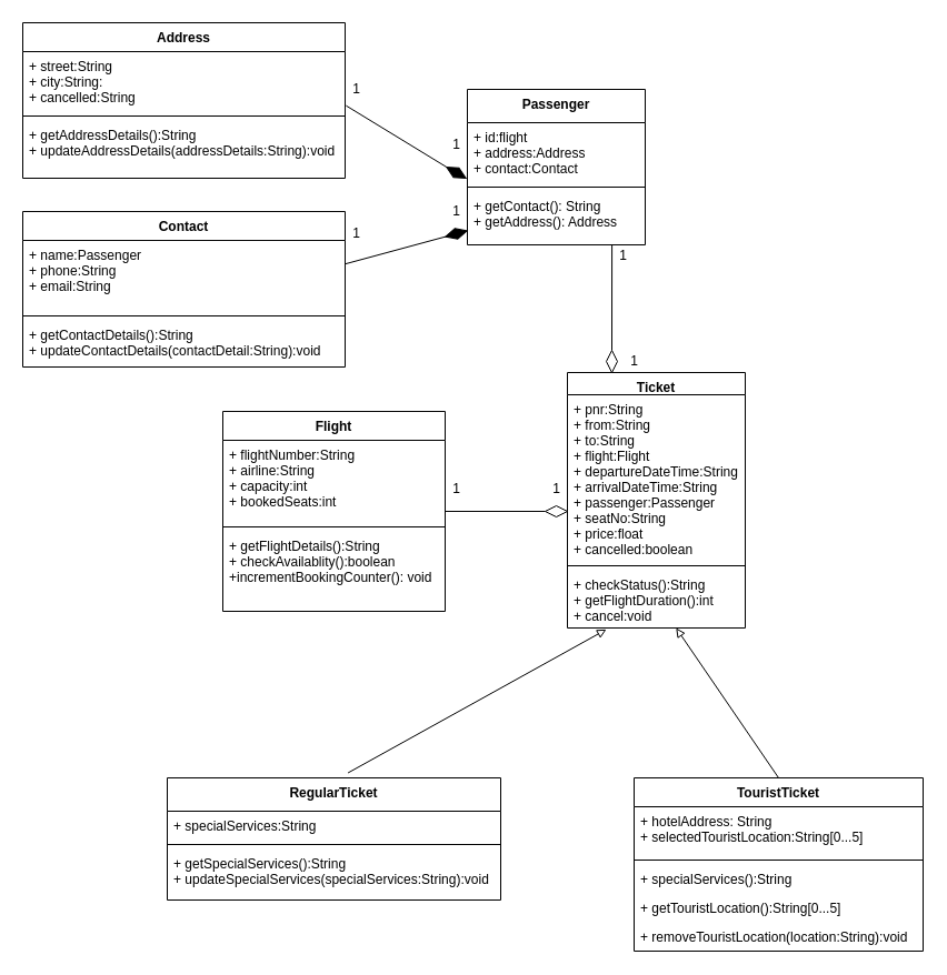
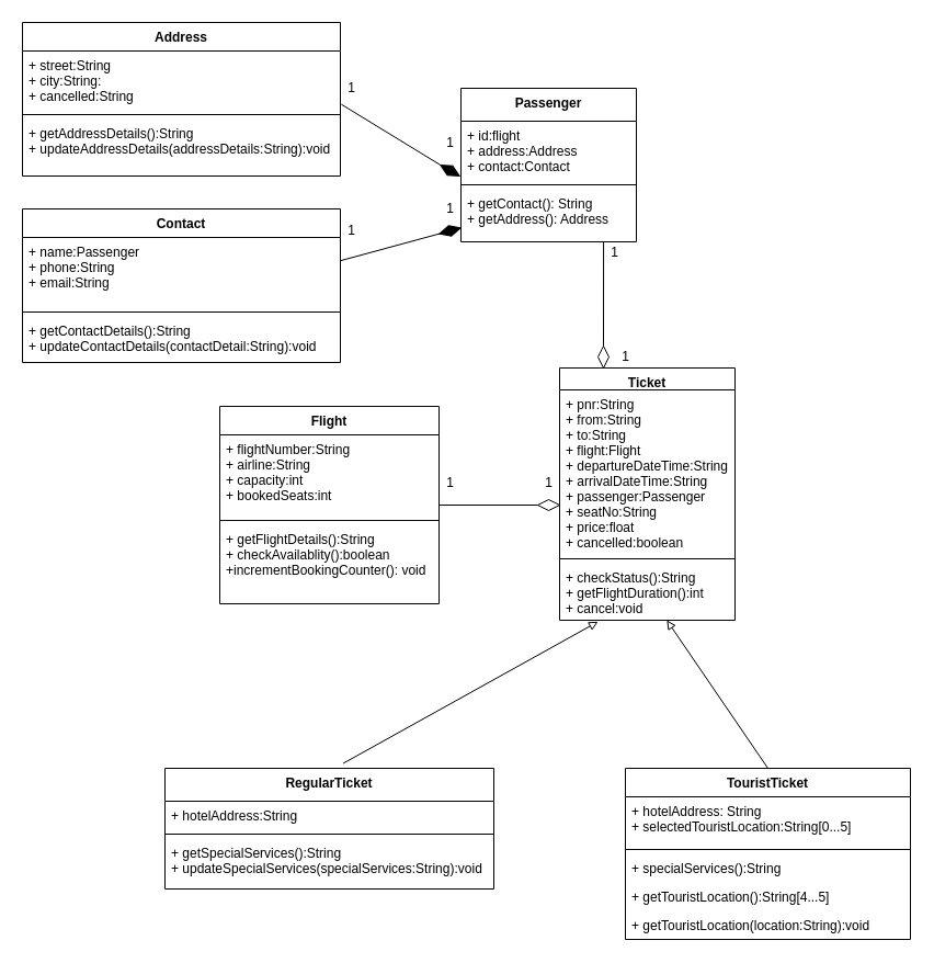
  <mxCell id="0" />
  <mxCell id="1" parent="0" />
  <mxCell id="2" value="Passenger" style="swimlane;fontStyle=1;align=center;verticalAlign=top;childLayout=stackLayout;horizontal=1;startSize=30;horizontalStack=0;resizeParent=1;resizeParentMax=0;resizeLast=0;collapsible=1;marginBottom=0;" parent="1" vertex="1"><mxGeometry x="420" y="80" width="160" height="140" as="geometry" /></mxCell>
  <mxCell id="3" value="+ id:flight&#10;+ address:Address&#10;+ contact:Contact" style="text;strokeColor=none;fillColor=none;align=left;verticalAlign=top;spacingLeft=4;spacingRight=4;overflow=hidden;rotatable=0;points=[[0,0.5],[1,0.5]];portConstraint=eastwest;" parent="2" vertex="1"><mxGeometry y="30" width="160" height="54" as="geometry" /></mxCell>
  <mxCell id="4" value="" style="line;strokeWidth=1;fillColor=none;align=left;verticalAlign=middle;spacingTop=-1;spacingLeft=3;spacingRight=3;rotatable=0;labelPosition=right;points=[];portConstraint=eastwest;" parent="2" vertex="1"><mxGeometry y="84" width="160" height="8" as="geometry" /></mxCell>
  <mxCell id="5" value="+ getContact(): String&#10;+ getAddress(): Address" style="text;strokeColor=none;fillColor=none;align=left;verticalAlign=top;spacingLeft=4;spacingRight=4;overflow=hidden;rotatable=0;points=[[0,0.5],[1,0.5]];portConstraint=eastwest;" parent="2" vertex="1"><mxGeometry y="92" width="160" height="48" as="geometry" /></mxCell>
  <mxCell id="6" value="Contact" style="swimlane;fontStyle=1;align=center;verticalAlign=top;childLayout=stackLayout;horizontal=1;startSize=26;horizontalStack=0;resizeParent=1;resizeParentMax=0;resizeLast=0;collapsible=1;marginBottom=0;" parent="1" vertex="1"><mxGeometry x="20" y="190" width="290" height="140" as="geometry" /></mxCell>
  <mxCell id="7" value="+ name:Passenger&#10;+ phone:String&#10;+ email:String" style="text;strokeColor=none;fillColor=none;align=left;verticalAlign=top;spacingLeft=4;spacingRight=4;overflow=hidden;rotatable=0;points=[[0,0.5],[1,0.5]];portConstraint=eastwest;" parent="6" vertex="1"><mxGeometry y="26" width="290" height="64" as="geometry" /></mxCell>
  <mxCell id="8" value="" style="line;strokeWidth=1;fillColor=none;align=left;verticalAlign=middle;spacingTop=-1;spacingLeft=3;spacingRight=3;rotatable=0;labelPosition=right;points=[];portConstraint=eastwest;" parent="6" vertex="1"><mxGeometry y="90" width="290" height="8" as="geometry" /></mxCell>
  <mxCell id="9" value="+ getContactDetails():String&#10;+ updateContactDetails(contactDetail:String):void" style="text;strokeColor=none;fillColor=none;align=left;verticalAlign=top;spacingLeft=4;spacingRight=4;overflow=hidden;rotatable=0;points=[[0,0.5],[1,0.5]];portConstraint=eastwest;" parent="6" vertex="1"><mxGeometry y="98" width="290" height="42" as="geometry" /></mxCell>
  <mxCell id="10" value="Address" style="swimlane;fontStyle=1;align=center;verticalAlign=top;childLayout=stackLayout;horizontal=1;startSize=26;horizontalStack=0;resizeParent=1;resizeParentMax=0;resizeLast=0;collapsible=1;marginBottom=0;" parent="1" vertex="1"><mxGeometry x="20" y="20" width="290" height="140" as="geometry" /></mxCell>
  <mxCell id="11" value="+ street:String&#10;+ city:String:&#10;+ cancelled:String" style="text;strokeColor=none;fillColor=none;align=left;verticalAlign=top;spacingLeft=4;spacingRight=4;overflow=hidden;rotatable=0;points=[[0,0.5],[1,0.5]];portConstraint=eastwest;" parent="10" vertex="1"><mxGeometry y="26" width="290" height="54" as="geometry" /></mxCell>
  <mxCell id="12" value="" style="line;strokeWidth=1;fillColor=none;align=left;verticalAlign=middle;spacingTop=-1;spacingLeft=3;spacingRight=3;rotatable=0;labelPosition=right;points=[];portConstraint=eastwest;" parent="10" vertex="1"><mxGeometry y="80" width="290" height="8" as="geometry" /></mxCell>
  <mxCell id="13" value="+ getAddressDetails():String&#10;+ updateAddressDetails(addressDetails:String):void" style="text;strokeColor=none;fillColor=none;align=left;verticalAlign=top;spacingLeft=4;spacingRight=4;overflow=hidden;rotatable=0;points=[[0,0.5],[1,0.5]];portConstraint=eastwest;" parent="10" vertex="1"><mxGeometry y="88" width="290" height="52" as="geometry" /></mxCell>
  <mxCell id="14" value="Ticket" style="swimlane;fontStyle=1;align=center;verticalAlign=top;childLayout=stackLayout;horizontal=1;startSize=20;horizontalStack=0;resizeParent=1;resizeParentMax=0;resizeLast=0;collapsible=1;marginBottom=0;" parent="1" vertex="1"><mxGeometry x="510" y="335" width="160" height="230" as="geometry" /></mxCell>
  <mxCell id="15" value="+ pnr:String&#10;+ from:String&#10;+ to:String&#10;+ flight:Flight&#10;+ departureDateTime:String&#10;+ arrivalDateTime:String&#10;+ passenger:Passenger&#10;+ seatNo:String&#10;+ price:float&#10;+ cancelled:boolean" style="text;strokeColor=none;fillColor=none;align=left;verticalAlign=top;spacingLeft=4;spacingRight=4;overflow=hidden;rotatable=0;points=[[0,0.5],[1,0.5]];portConstraint=eastwest;" parent="14" vertex="1"><mxGeometry y="20" width="160" height="150" as="geometry" /></mxCell>
  <mxCell id="16" value="" style="line;strokeWidth=1;fillColor=none;align=left;verticalAlign=middle;spacingTop=-1;spacingLeft=3;spacingRight=3;rotatable=0;labelPosition=right;points=[];portConstraint=eastwest;" parent="14" vertex="1"><mxGeometry y="170" width="160" height="8" as="geometry" /></mxCell>
  <mxCell id="17" value="+ checkStatus():String&#10;+ getFlightDuration():int&#10;+ cancel:void" style="text;strokeColor=none;fillColor=none;align=left;verticalAlign=top;spacingLeft=4;spacingRight=4;overflow=hidden;rotatable=0;points=[[0,0.5],[1,0.5]];portConstraint=eastwest;" parent="14" vertex="1"><mxGeometry y="178" width="160" height="52" as="geometry" /></mxCell>
  <mxCell id="18" value="Flight" style="swimlane;fontStyle=1;align=center;verticalAlign=top;childLayout=stackLayout;horizontal=1;startSize=26;horizontalStack=0;resizeParent=1;resizeParentMax=0;resizeLast=0;collapsible=1;marginBottom=0;" parent="1" vertex="1"><mxGeometry x="200" y="370" width="200" height="180" as="geometry" /></mxCell>
  <mxCell id="19" value="+ flightNumber:String&#10;+ airline:String&#10;+ capacity:int&#10;+ bookedSeats:int" style="text;strokeColor=none;fillColor=none;align=left;verticalAlign=top;spacingLeft=4;spacingRight=4;overflow=hidden;rotatable=0;points=[[0,0.5],[1,0.5]];portConstraint=eastwest;" parent="18" vertex="1"><mxGeometry y="26" width="200" height="74" as="geometry" /></mxCell>
  <mxCell id="20" value="" style="line;strokeWidth=1;fillColor=none;align=left;verticalAlign=middle;spacingTop=-1;spacingLeft=3;spacingRight=3;rotatable=0;labelPosition=right;points=[];portConstraint=eastwest;" parent="18" vertex="1"><mxGeometry y="100" width="200" height="8" as="geometry" /></mxCell>
  <mxCell id="21" value="+ getFlightDetails():String&#10;+ checkAvailablity():boolean&#10;+incrementBookingCounter(): void" style="text;strokeColor=none;fillColor=none;align=left;verticalAlign=top;spacingLeft=4;spacingRight=4;overflow=hidden;rotatable=0;points=[[0,0.5],[1,0.5]];portConstraint=eastwest;" parent="18" vertex="1"><mxGeometry y="108" width="200" height="72" as="geometry" /></mxCell>
  <mxCell id="22" value="TouristTicket" style="swimlane;fontStyle=1;align=center;verticalAlign=top;childLayout=stackLayout;horizontal=1;startSize=26;horizontalStack=0;resizeParent=1;resizeParentMax=0;resizeLast=0;collapsible=1;marginBottom=0;" parent="1" vertex="1"><mxGeometry x="570" y="700" width="260" height="156" as="geometry" /></mxCell>
  <mxCell id="23" value="+ hotelAddress: String&#10;+ selectedTouristLocation:String[0...5]" style="text;strokeColor=none;fillColor=none;align=left;verticalAlign=top;spacingLeft=4;spacingRight=4;overflow=hidden;rotatable=0;points=[[0,0.5],[1,0.5]];portConstraint=eastwest;" parent="22" vertex="1"><mxGeometry y="26" width="260" height="44" as="geometry" /></mxCell>
  <mxCell id="24" value="" style="line;strokeWidth=1;fillColor=none;align=left;verticalAlign=middle;spacingTop=-1;spacingLeft=3;spacingRight=3;rotatable=0;labelPosition=right;points=[];portConstraint=eastwest;" parent="22" vertex="1"><mxGeometry y="70" width="260" height="8" as="geometry" /></mxCell>
  <mxCell id="25" value="+ specialServices():String" style="text;strokeColor=none;fillColor=none;align=left;verticalAlign=top;spacingLeft=4;spacingRight=4;overflow=hidden;rotatable=0;points=[[0,0.5],[1,0.5]];portConstraint=eastwest;" parent="22" vertex="1"><mxGeometry y="78" width="260" height="26" as="geometry" /></mxCell>
- <mxCell id="26" value="+ getTouristLocation():String[0...5]" style="text;strokeColor=none;fillColor=none;align=left;verticalAlign=top;spacingLeft=4;spacingRight=4;overflow=hidden;rotatable=0;points=[[0,0.5],[1,0.5]];portConstraint=eastwest;" vertex="1" parent="22"><mxGeometry y="104" width="260" height="26" as="geometry" /></mxCell>
- <mxCell id="27" value="+ removeTouristLocation(location:String):void" style="text;strokeColor=none;fillColor=none;align=left;verticalAlign=top;spacingLeft=4;spacingRight=4;overflow=hidden;rotatable=0;points=[[0,0.5],[1,0.5]];portConstraint=eastwest;" vertex="1" parent="22"><mxGeometry y="130" width="260" height="26" as="geometry" /></mxCell>
+ <mxCell id="26" value="+ getTouristLocation():String[4...5]" style="text;strokeColor=none;fillColor=none;align=left;verticalAlign=top;spacingLeft=4;spacingRight=4;overflow=hidden;rotatable=0;points=[[0,0.5],[1,0.5]];portConstraint=eastwest;" vertex="1" parent="22"><mxGeometry y="104" width="260" height="26" as="geometry" /></mxCell>
+ <mxCell id="27" value="+ getTouristLocation(location:String):void" style="text;strokeColor=none;fillColor=none;align=left;verticalAlign=top;spacingLeft=4;spacingRight=4;overflow=hidden;rotatable=0;points=[[0,0.5],[1,0.5]];portConstraint=eastwest;" vertex="1" parent="22"><mxGeometry y="130" width="260" height="26" as="geometry" /></mxCell>
  <mxCell id="28" value="RegularTicket" style="swimlane;fontStyle=1;align=center;verticalAlign=top;childLayout=stackLayout;horizontal=1;startSize=30;horizontalStack=0;resizeParent=1;resizeParentMax=0;resizeLast=0;collapsible=1;marginBottom=0;" parent="1" vertex="1"><mxGeometry x="150" y="700" width="300" height="110" as="geometry" /></mxCell>
- <mxCell id="29" value="+ specialServices:String" style="text;strokeColor=none;fillColor=none;align=left;verticalAlign=top;spacingLeft=4;spacingRight=4;overflow=hidden;rotatable=0;points=[[0,0.5],[1,0.5]];portConstraint=eastwest;" parent="28" vertex="1"><mxGeometry y="30" width="300" height="26" as="geometry" /></mxCell>
+ <mxCell id="29" value="+ hotelAddress:String" style="text;strokeColor=none;fillColor=none;align=left;verticalAlign=top;spacingLeft=4;spacingRight=4;overflow=hidden;rotatable=0;points=[[0,0.5],[1,0.5]];portConstraint=eastwest;" parent="28" vertex="1"><mxGeometry y="30" width="300" height="26" as="geometry" /></mxCell>
  <mxCell id="30" value="" style="line;strokeWidth=1;fillColor=none;align=left;verticalAlign=middle;spacingTop=-1;spacingLeft=3;spacingRight=3;rotatable=0;labelPosition=right;points=[];portConstraint=eastwest;" parent="28" vertex="1"><mxGeometry y="56" width="300" height="8" as="geometry" /></mxCell>
  <mxCell id="31" value="+ getSpecialServices():String&#10;+ updateSpecialServices(specialServices:String):void" style="text;strokeColor=none;fillColor=none;align=left;verticalAlign=top;spacingLeft=4;spacingRight=4;overflow=hidden;rotatable=0;points=[[0,0.5],[1,0.5]];portConstraint=eastwest;" parent="28" vertex="1"><mxGeometry y="64" width="300" height="46" as="geometry" /></mxCell>
  <mxCell id="32" value="" style="endArrow=block;html=1;endFill=0;exitX=0.5;exitY=0;exitDx=0;exitDy=0;" parent="1" source="22" target="17" edge="1"><mxGeometry width="50" height="50" relative="1" as="geometry"><mxPoint x="510" y="550" as="sourcePoint" /><mxPoint x="560" y="500" as="targetPoint" /></mxGeometry></mxCell>
  <mxCell id="33" value="" style="rhombus;whiteSpace=wrap;html=1;" parent="1" vertex="1"><mxGeometry x="490" y="455" width="20" height="10" as="geometry" /></mxCell>
  <mxCell id="34" value="" style="endArrow=none;html=1;entryX=0;entryY=0.5;entryDx=0;entryDy=0;exitX=1;exitY=0.865;exitDx=0;exitDy=0;exitPerimeter=0;" parent="1" target="33" edge="1" source="19"><mxGeometry width="50" height="50" relative="1" as="geometry"><mxPoint x="261" y="340" as="sourcePoint" /><mxPoint x="320" y="270" as="targetPoint" /></mxGeometry></mxCell>
  <mxCell id="35" value="1" style="text;html=1;align=center;verticalAlign=middle;resizable=0;points=[];autosize=1;" parent="1" vertex="1"><mxGeometry x="310" y="70" width="20" height="20" as="geometry" /></mxCell>
  <mxCell id="36" value="1" style="text;html=1;align=center;verticalAlign=middle;resizable=0;points=[];autosize=1;" parent="1" vertex="1"><mxGeometry x="400" y="120" width="20" height="20" as="geometry" /></mxCell>
  <mxCell id="37" value="1" style="text;html=1;align=center;verticalAlign=middle;resizable=0;points=[];autosize=1;" parent="1" vertex="1"><mxGeometry x="400" y="430" width="20" height="20" as="geometry" /></mxCell>
  <mxCell id="38" value="1" style="text;html=1;align=center;verticalAlign=middle;resizable=0;points=[];autosize=1;" parent="1" vertex="1"><mxGeometry x="490" y="430" width="20" height="20" as="geometry" /></mxCell>
  <mxCell id="39" value="1" style="text;html=1;align=center;verticalAlign=middle;resizable=0;points=[];autosize=1;" parent="1" vertex="1"><mxGeometry x="310" y="200" width="20" height="20" as="geometry" /></mxCell>
  <mxCell id="40" value="1" style="text;html=1;align=center;verticalAlign=middle;resizable=0;points=[];autosize=1;" parent="1" vertex="1"><mxGeometry x="400" y="180" width="20" height="20" as="geometry" /></mxCell>
  <mxCell id="41" value="1" style="text;html=1;align=center;verticalAlign=middle;resizable=0;points=[];autosize=1;" parent="1" vertex="1"><mxGeometry x="560" y="315" width="20" height="20" as="geometry" /></mxCell>
  <mxCell id="42" value="1" style="text;html=1;align=center;verticalAlign=middle;resizable=0;points=[];autosize=1;" parent="1" vertex="1"><mxGeometry x="550" y="220" width="20" height="20" as="geometry" /></mxCell>
  <mxCell id="43" value="" style="endArrow=block;html=1;endFill=0;exitX=0.542;exitY=-0.041;exitDx=0;exitDy=0;entryX=0.219;entryY=1.026;entryDx=0;entryDy=0;entryPerimeter=0;exitPerimeter=0;" edge="1" parent="1" source="28" target="17"><mxGeometry width="50" height="50" relative="1" as="geometry"><mxPoint x="514.92" y="700" as="sourcePoint" /><mxPoint x="435" y="566.976" as="targetPoint" /></mxGeometry></mxCell>
  <mxCell id="44" value="" style="endArrow=none;html=1;exitX=0.813;exitY=1;exitDx=0;exitDy=0;exitPerimeter=0;entryX=0;entryY=0.5;entryDx=0;entryDy=0;" edge="1" target="45" parent="1" source="5"><mxGeometry width="50" height="50" relative="1" as="geometry"><mxPoint x="410" y="470.01" as="sourcePoint" /><mxPoint x="550" y="310" as="targetPoint" /></mxGeometry></mxCell>
  <mxCell id="45" value="" style="rhombus;whiteSpace=wrap;html=1;rotation=90;" vertex="1" parent="1"><mxGeometry x="540" y="320" width="20" height="10" as="geometry" /></mxCell>
  <mxCell id="46" value="" style="endArrow=none;html=1;exitX=0.999;exitY=0.333;exitDx=0;exitDy=0;exitPerimeter=0;" edge="1" parent="1" source="7"><mxGeometry width="50" height="50" relative="1" as="geometry"><mxPoint x="560.08" y="230" as="sourcePoint" /><mxPoint x="410" y="210" as="targetPoint" /></mxGeometry></mxCell>
  <mxCell id="47" value="" style="rhombus;whiteSpace=wrap;html=1;rotation=-15;fillColor=#000000;" vertex="1" parent="1"><mxGeometry x="400" y="205" width="20" height="10" as="geometry" /></mxCell>
  <mxCell id="48" value="" style="endArrow=none;html=1;exitX=1.003;exitY=0.901;exitDx=0;exitDy=0;exitPerimeter=0;entryX=0;entryY=0.5;entryDx=0;entryDy=0;" edge="1" parent="1" source="11" target="49"><mxGeometry width="50" height="50" relative="1" as="geometry"><mxPoint x="319.71" y="247.312" as="sourcePoint" /><mxPoint x="400" y="150" as="targetPoint" /></mxGeometry></mxCell>
  <mxCell id="49" value="" style="rhombus;whiteSpace=wrap;html=1;rotation=30;fillColor=#000000;" vertex="1" parent="1"><mxGeometry x="400" y="150" width="20" height="10" as="geometry" /></mxCell>
